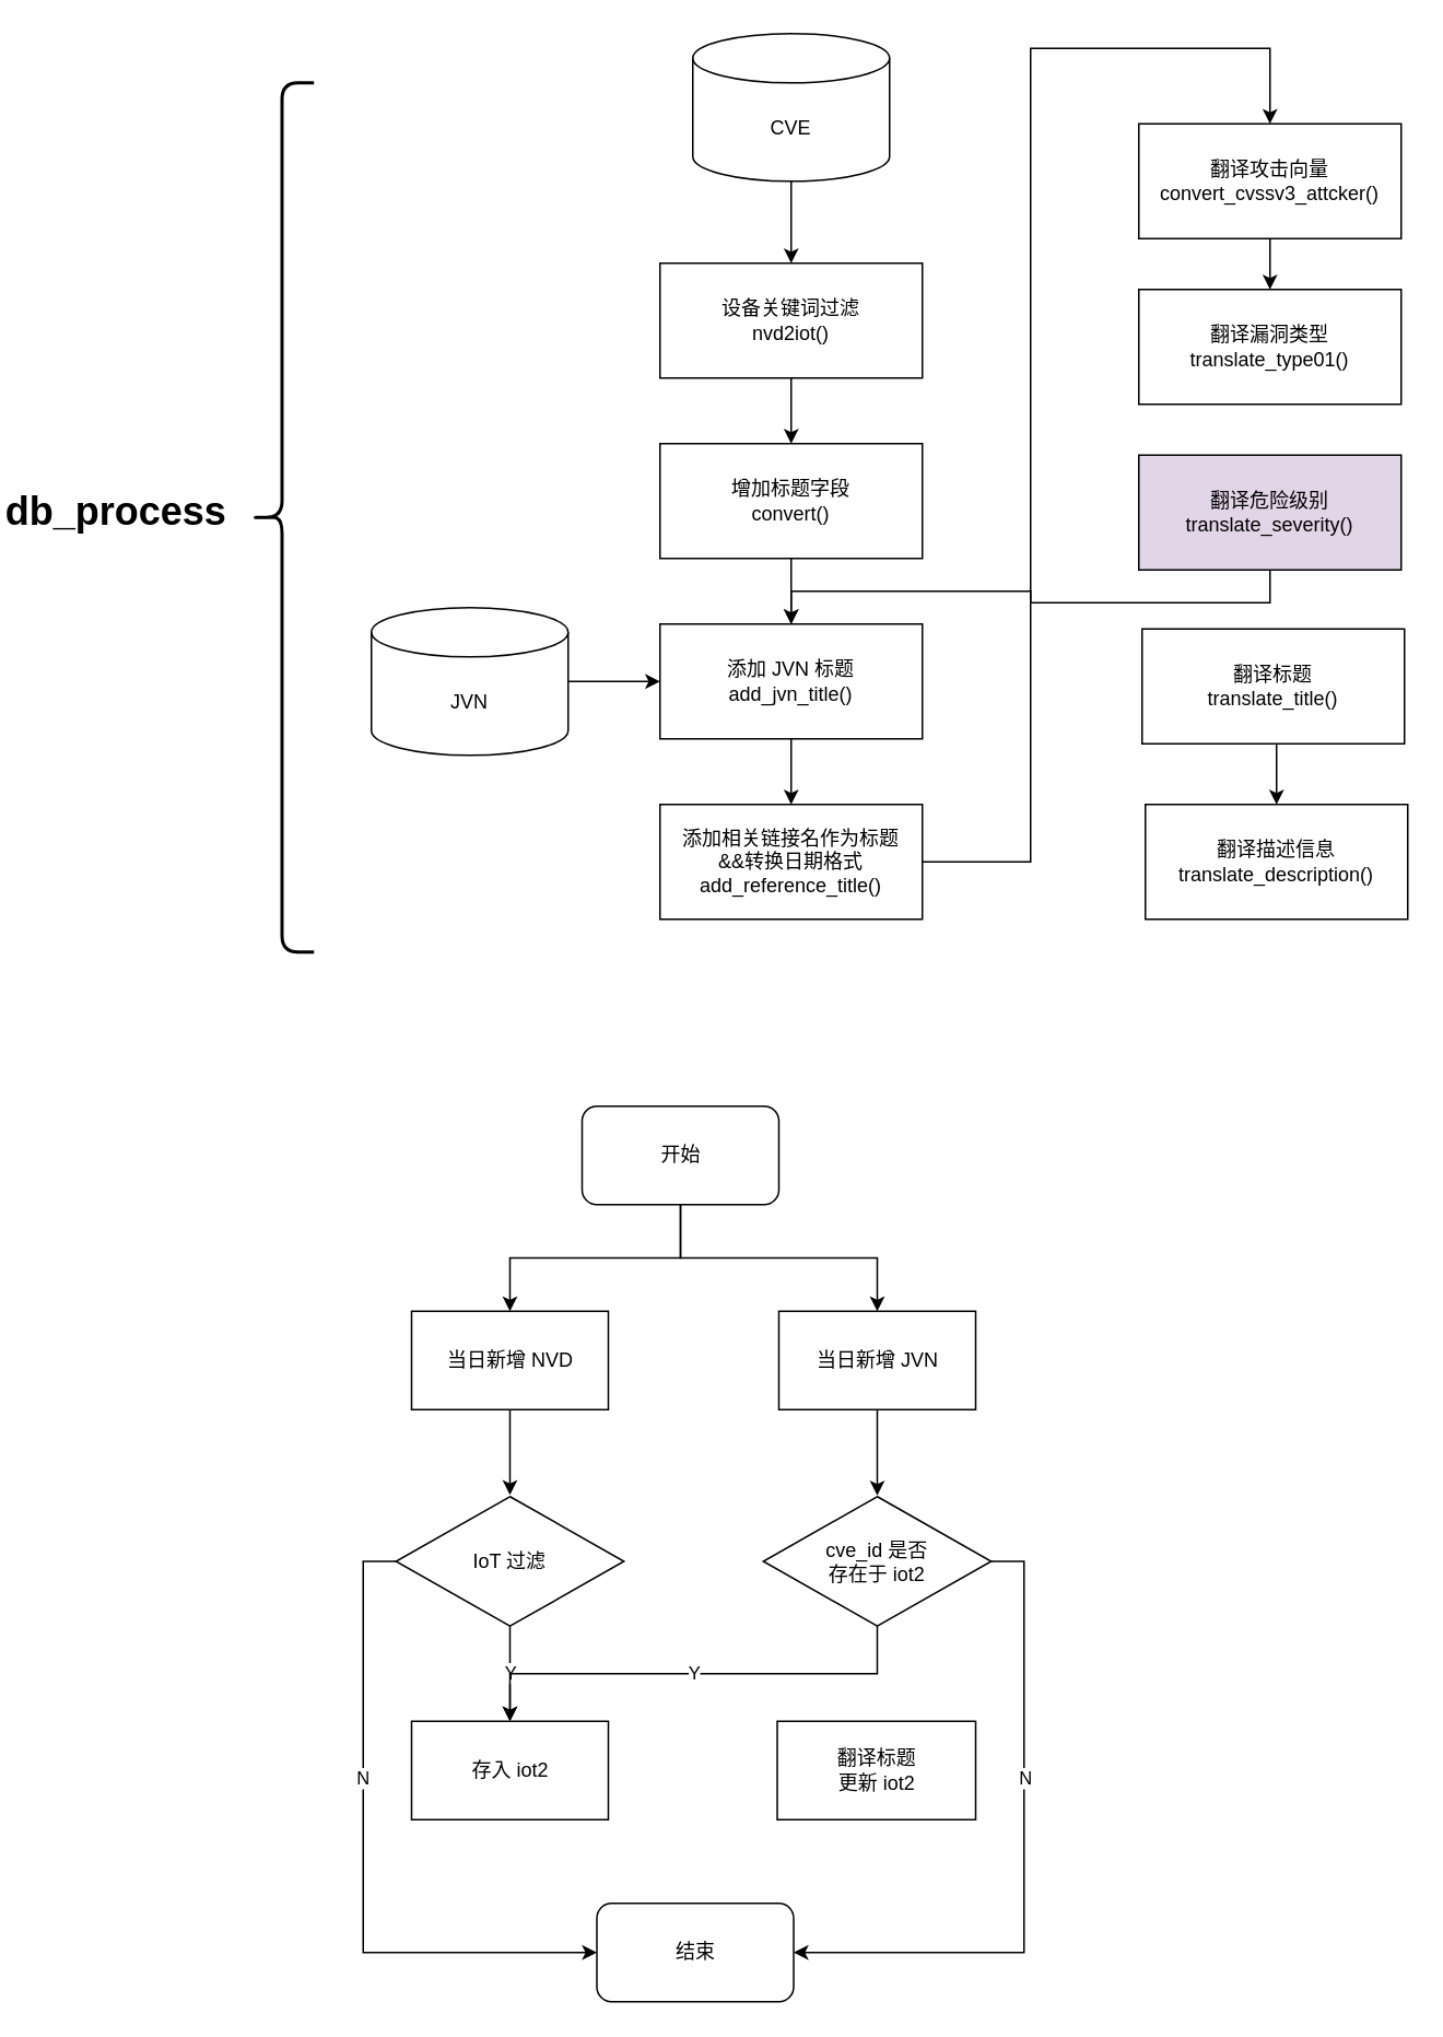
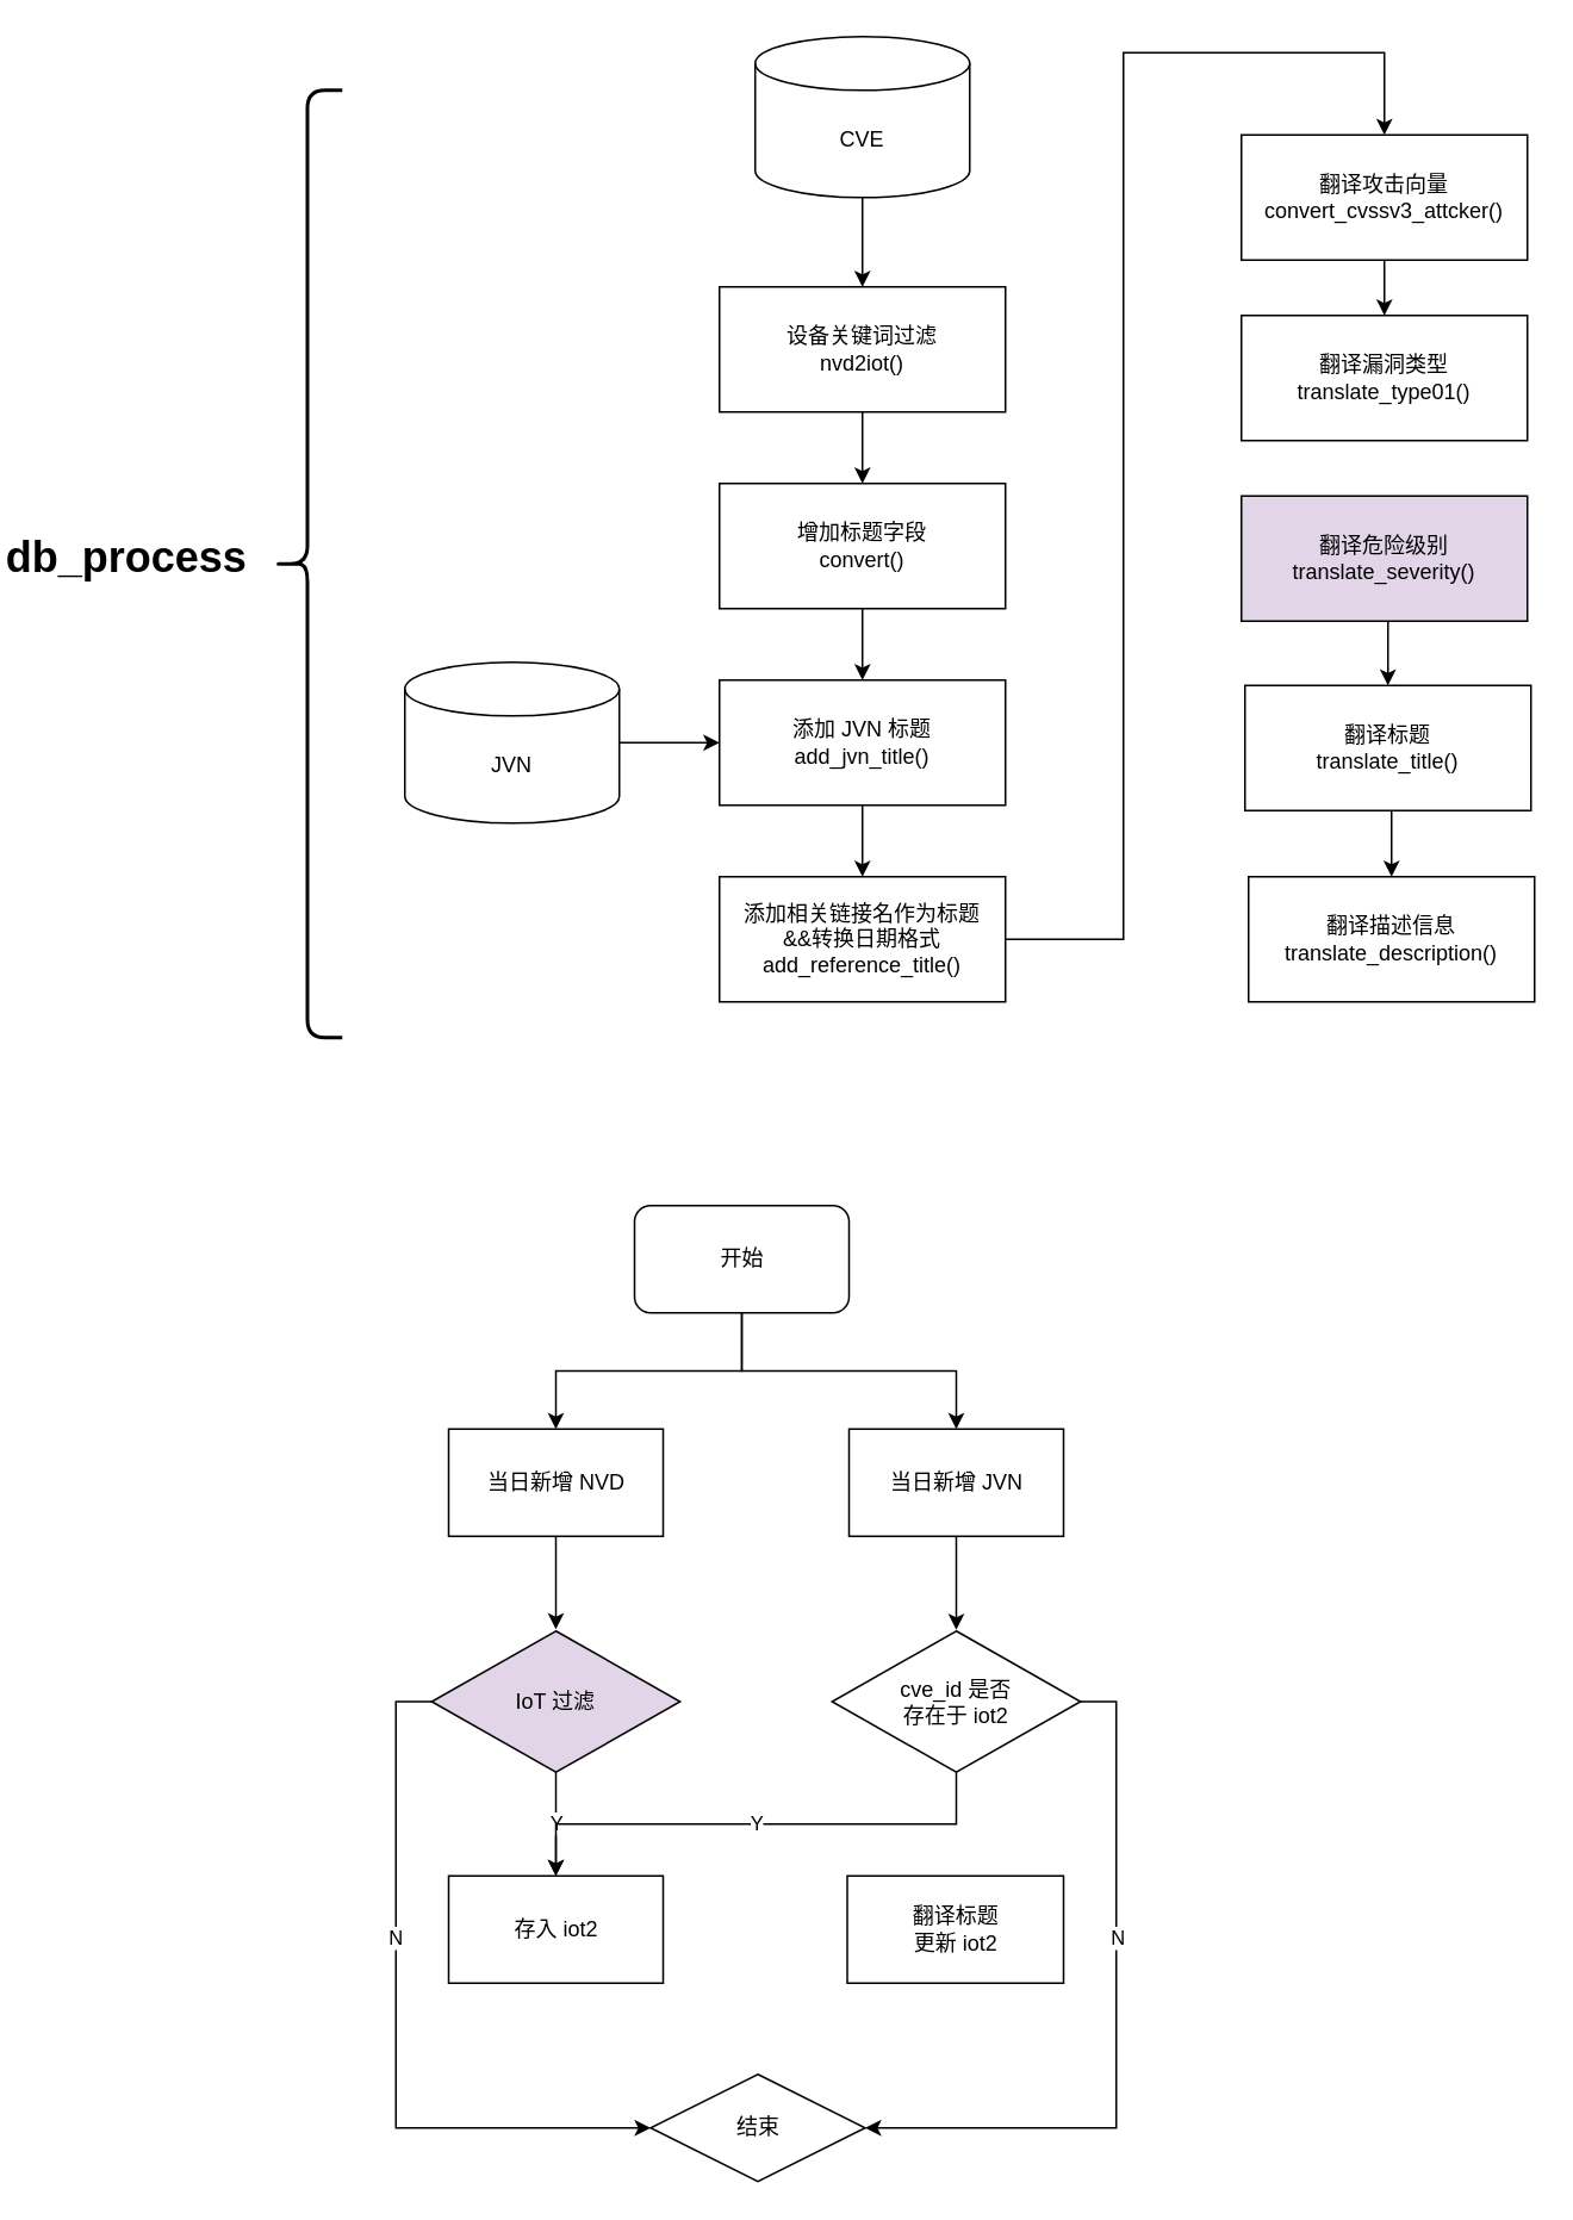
  <mxCell id="0" />
  <mxCell id="1" parent="0" />
  <mxCell id="2" style="edgeStyle=orthogonalEdgeStyle;rounded=0;orthogonalLoop=1;jettySize=auto;html=1;exitX=0.5;exitY=1;exitDx=0;exitDy=0;entryX=0.5;entryY=0;entryDx=0;entryDy=0;" parent="1" source="3" target="7" edge="1"><mxGeometry relative="1" as="geometry" /></mxCell>
  <mxCell id="3" value="设备关键词过滤&lt;br&gt;nvd2iot()" style="rounded=0;whiteSpace=wrap;html=1;" parent="1" vertex="1"><mxGeometry x="402" y="160" width="160" height="70" as="geometry" /></mxCell>
  <mxCell id="4" style="edgeStyle=orthogonalEdgeStyle;rounded=0;orthogonalLoop=1;jettySize=auto;html=1;exitX=0.5;exitY=1;exitDx=0;exitDy=0;exitPerimeter=0;entryX=0.5;entryY=0;entryDx=0;entryDy=0;" parent="1" source="5" target="3" edge="1"><mxGeometry relative="1" as="geometry" /></mxCell>
  <mxCell id="5" value="CVE" style="shape=cylinder3;whiteSpace=wrap;html=1;boundedLbl=1;backgroundOutline=1;size=15;" parent="1" vertex="1"><mxGeometry x="422" y="20" width="120" height="90" as="geometry" /></mxCell>
  <mxCell id="6" style="edgeStyle=orthogonalEdgeStyle;rounded=0;orthogonalLoop=1;jettySize=auto;html=1;exitX=0.5;exitY=1;exitDx=0;exitDy=0;entryX=0.5;entryY=0;entryDx=0;entryDy=0;" parent="1" source="7" target="9" edge="1"><mxGeometry relative="1" as="geometry" /></mxCell>
  <mxCell id="7" value="增加标题字段&lt;br&gt;convert()" style="rounded=0;whiteSpace=wrap;html=1;" parent="1" vertex="1"><mxGeometry x="402" y="270" width="160" height="70" as="geometry" /></mxCell>
  <mxCell id="8" style="edgeStyle=orthogonalEdgeStyle;rounded=0;orthogonalLoop=1;jettySize=auto;html=1;exitX=0.5;exitY=1;exitDx=0;exitDy=0;entryX=0.5;entryY=0;entryDx=0;entryDy=0;" parent="1" source="9" target="11" edge="1"><mxGeometry relative="1" as="geometry" /></mxCell>
  <mxCell id="9" value="添加 JVN 标题&lt;br&gt;add_jvn_title()" style="rounded=0;whiteSpace=wrap;html=1;" parent="1" vertex="1"><mxGeometry x="402" y="380" width="160" height="70" as="geometry" /></mxCell>
  <mxCell id="10" style="edgeStyle=orthogonalEdgeStyle;rounded=0;orthogonalLoop=1;jettySize=auto;html=1;exitX=1;exitY=0.5;exitDx=0;exitDy=0;entryX=0.5;entryY=0;entryDx=0;entryDy=0;" parent="1" source="11" target="16" edge="1"><mxGeometry relative="1" as="geometry"><Array as="points"><mxPoint x="628" y="525" /><mxPoint x="628" y="29" /><mxPoint x="774" y="29" /></Array></mxGeometry></mxCell>
  <mxCell id="11" value="添加相关链接名作为标题&lt;br&gt;&amp;amp;&amp;amp;转换日期格式&lt;br&gt;add_reference_title()" style="rounded=0;whiteSpace=wrap;html=1;" parent="1" vertex="1"><mxGeometry x="402" y="490" width="160" height="70" as="geometry" /></mxCell>
  <mxCell id="12" style="edgeStyle=orthogonalEdgeStyle;rounded=0;orthogonalLoop=1;jettySize=auto;html=1;exitX=1;exitY=0.5;exitDx=0;exitDy=0;exitPerimeter=0;" parent="1" source="13" target="9" edge="1"><mxGeometry relative="1" as="geometry" /></mxCell>
  <mxCell id="13" value="JVN" style="shape=cylinder3;whiteSpace=wrap;html=1;boundedLbl=1;backgroundOutline=1;size=15;" parent="1" vertex="1"><mxGeometry x="226" y="370" width="120" height="90" as="geometry" /></mxCell>
  <mxCell id="14" value="db_process" style="text;strokeColor=none;fillColor=none;html=1;fontSize=24;fontStyle=1;verticalAlign=middle;align=center;" parent="1" vertex="1"><mxGeometry x="20" y="292" width="100" height="40" as="geometry" /></mxCell>
  <mxCell id="15" style="edgeStyle=orthogonalEdgeStyle;rounded=0;orthogonalLoop=1;jettySize=auto;html=1;exitX=0.5;exitY=1;exitDx=0;exitDy=0;entryX=0.5;entryY=0;entryDx=0;entryDy=0;" parent="1" source="16" target="17" edge="1"><mxGeometry relative="1" as="geometry" /></mxCell>
  <mxCell id="16" value="翻译攻击向量&lt;br&gt;convert_cvssv3_attcker()" style="rounded=0;whiteSpace=wrap;html=1;" parent="1" vertex="1"><mxGeometry x="694" y="75" width="160" height="70" as="geometry" /></mxCell>
  <mxCell id="17" value="翻译漏洞类型&lt;br&gt;translate_type01()" style="rounded=0;whiteSpace=wrap;html=1;" parent="1" vertex="1"><mxGeometry x="694" y="176" width="160" height="70" as="geometry" /></mxCell>
- <mxCell id="18" style="edgeStyle=orthogonalEdgeStyle;rounded=0;orthogonalLoop=1;jettySize=auto;html=1;exitX=0.5;exitY=1;exitDx=0;exitDy=0;" parent="1" source="19" target="9" edge="1"><mxGeometry relative="1" as="geometry" /></mxCell>
+ <mxCell id="18" style="edgeStyle=orthogonalEdgeStyle;rounded=0;orthogonalLoop=1;jettySize=auto;html=1;exitX=0.5;exitY=1;exitDx=0;exitDy=0;entryX=0.5;entryY=0;entryDx=0;entryDy=0;" parent="1" source="19" target="21" edge="1"><mxGeometry relative="1" as="geometry" /></mxCell>
  <mxCell id="19" value="翻译危险级别&lt;br&gt;translate_severity()" style="rounded=0;whiteSpace=wrap;html=1;fillColor=#e1d5e7;" parent="1" vertex="1"><mxGeometry x="694" y="277" width="160" height="70" as="geometry" /></mxCell>
  <mxCell id="20" style="edgeStyle=orthogonalEdgeStyle;rounded=0;orthogonalLoop=1;jettySize=auto;html=1;exitX=0.5;exitY=1;exitDx=0;exitDy=0;entryX=0.5;entryY=0;entryDx=0;entryDy=0;" parent="1" source="21" target="22" edge="1"><mxGeometry relative="1" as="geometry" /></mxCell>
  <mxCell id="21" value="翻译标题&lt;br&gt;translate_title()" style="rounded=0;whiteSpace=wrap;html=1;" parent="1" vertex="1"><mxGeometry x="696" y="383" width="160" height="70" as="geometry" /></mxCell>
  <mxCell id="22" value="翻译描述信息&lt;br&gt;translate_description()" style="rounded=0;whiteSpace=wrap;html=1;" parent="1" vertex="1"><mxGeometry x="698" y="490" width="160" height="70" as="geometry" /></mxCell>
  <mxCell id="23" value="" style="shape=curlyBracket;whiteSpace=wrap;html=1;rounded=1;strokeWidth=2;" parent="1" vertex="1"><mxGeometry x="152" y="50" width="39" height="530" as="geometry" /></mxCell>
  <mxCell id="24" style="edgeStyle=orthogonalEdgeStyle;rounded=0;orthogonalLoop=1;jettySize=auto;html=1;exitX=0.5;exitY=1;exitDx=0;exitDy=0;entryX=0.5;entryY=0;entryDx=0;entryDy=0;" parent="1" source="25" edge="1"><mxGeometry relative="1" as="geometry"><mxPoint x="310.5" y="911" as="targetPoint" /></mxGeometry></mxCell>
  <mxCell id="25" value="当日新增 NVD" style="rounded=0;whiteSpace=wrap;html=1;strokeWidth=1;" parent="1" vertex="1"><mxGeometry x="250.5" y="799" width="120" height="60" as="geometry" /></mxCell>
  <mxCell id="26" style="edgeStyle=orthogonalEdgeStyle;rounded=0;orthogonalLoop=1;jettySize=auto;html=1;exitX=0.5;exitY=1;exitDx=0;exitDy=0;" parent="1" source="27" edge="1"><mxGeometry relative="1" as="geometry"><mxPoint x="534.5" y="911.4" as="targetPoint" /></mxGeometry></mxCell>
  <mxCell id="27" value="当日新增 JVN" style="rounded=0;whiteSpace=wrap;html=1;strokeWidth=1;" parent="1" vertex="1"><mxGeometry x="474.5" y="799" width="120" height="60" as="geometry" /></mxCell>
  <mxCell id="28" value="Y" style="edgeStyle=orthogonalEdgeStyle;rounded=0;orthogonalLoop=1;jettySize=auto;html=1;exitX=0.5;exitY=1;exitDx=0;exitDy=0;entryX=0.5;entryY=0;entryDx=0;entryDy=0;" parent="1" source="30" target="39" edge="1"><mxGeometry relative="1" as="geometry" /></mxCell>
  <mxCell id="29" value="N" style="edgeStyle=orthogonalEdgeStyle;rounded=0;orthogonalLoop=1;jettySize=auto;html=1;exitX=0;exitY=0.5;exitDx=0;exitDy=0;entryX=0;entryY=0.5;entryDx=0;entryDy=0;" parent="1" source="30" target="40" edge="1"><mxGeometry x="-0.249" relative="1" as="geometry"><mxPoint y="1" as="offset" /></mxGeometry></mxCell>
- <mxCell id="30" value="IoT 过滤" style="rhombus;whiteSpace=wrap;html=1;strokeWidth=1;" parent="1" vertex="1"><mxGeometry x="241" y="912" width="139" height="79" as="geometry" /></mxCell>
+ <mxCell id="30" value="IoT 过滤" style="rhombus;whiteSpace=wrap;html=1;strokeWidth=1;fillColor=#e1d5e7;" parent="1" vertex="1"><mxGeometry x="241" y="912" width="139" height="79" as="geometry" /></mxCell>
  <mxCell id="31" style="edgeStyle=orthogonalEdgeStyle;rounded=0;orthogonalLoop=1;jettySize=auto;html=1;exitX=0.5;exitY=1;exitDx=0;exitDy=0;entryX=0.5;entryY=0;entryDx=0;entryDy=0;" parent="1" source="33" target="25" edge="1"><mxGeometry relative="1" as="geometry" /></mxCell>
  <mxCell id="32" style="edgeStyle=orthogonalEdgeStyle;rounded=0;orthogonalLoop=1;jettySize=auto;html=1;exitX=0.5;exitY=1;exitDx=0;exitDy=0;entryX=0.5;entryY=0;entryDx=0;entryDy=0;" parent="1" source="33" target="27" edge="1"><mxGeometry relative="1" as="geometry" /></mxCell>
  <mxCell id="33" value="开始" style="rounded=1;whiteSpace=wrap;html=1;strokeWidth=1;" parent="1" vertex="1"><mxGeometry x="354.5" y="674" width="120" height="60" as="geometry" /></mxCell>
  <mxCell id="34" value="Y" style="edgeStyle=orthogonalEdgeStyle;rounded=0;orthogonalLoop=1;jettySize=auto;html=1;exitX=0.5;exitY=1;exitDx=0;exitDy=0;" parent="1" source="37" target="39" edge="1"><mxGeometry relative="1" as="geometry" /></mxCell>
  <mxCell id="35" style="edgeStyle=orthogonalEdgeStyle;rounded=0;orthogonalLoop=1;jettySize=auto;html=1;exitX=1;exitY=0.5;exitDx=0;exitDy=0;entryX=1;entryY=0.5;entryDx=0;entryDy=0;" parent="1" source="37" target="40" edge="1"><mxGeometry relative="1" as="geometry" /></mxCell>
  <mxCell id="36" value="N" style="edgeLabel;html=1;align=center;verticalAlign=middle;resizable=0;points=[];" parent="35" vertex="1" connectable="0"><mxGeometry x="-0.128" relative="1" as="geometry"><mxPoint y="-22" as="offset" /></mxGeometry></mxCell>
  <mxCell id="37" value="cve_id 是否&lt;br&gt;存在于 iot2" style="rhombus;whiteSpace=wrap;html=1;strokeWidth=1;" parent="1" vertex="1"><mxGeometry x="465" y="912" width="139" height="79" as="geometry" /></mxCell>
  <mxCell id="38" value="翻译标题&lt;br&gt;更新 iot2" style="rounded=0;whiteSpace=wrap;html=1;strokeWidth=1;" parent="1" vertex="1"><mxGeometry x="473.5" y="1049" width="121" height="60" as="geometry" /></mxCell>
  <mxCell id="39" value="存入 iot2" style="rounded=0;whiteSpace=wrap;html=1;strokeWidth=1;" parent="1" vertex="1"><mxGeometry x="250.5" y="1049" width="120" height="60" as="geometry" /></mxCell>
- <mxCell id="40" value="结束" style="rounded=1;whiteSpace=wrap;html=1;strokeWidth=1;" parent="1" vertex="1"><mxGeometry x="363.5" y="1160" width="120" height="60" as="geometry" /></mxCell>
+ <mxCell id="40" value="结束" style="rhombus;whiteSpace=wrap;html=1;strokeWidth=1;" parent="1" vertex="1"><mxGeometry x="363.5" y="1160" width="120" height="60" as="geometry" /></mxCell>
